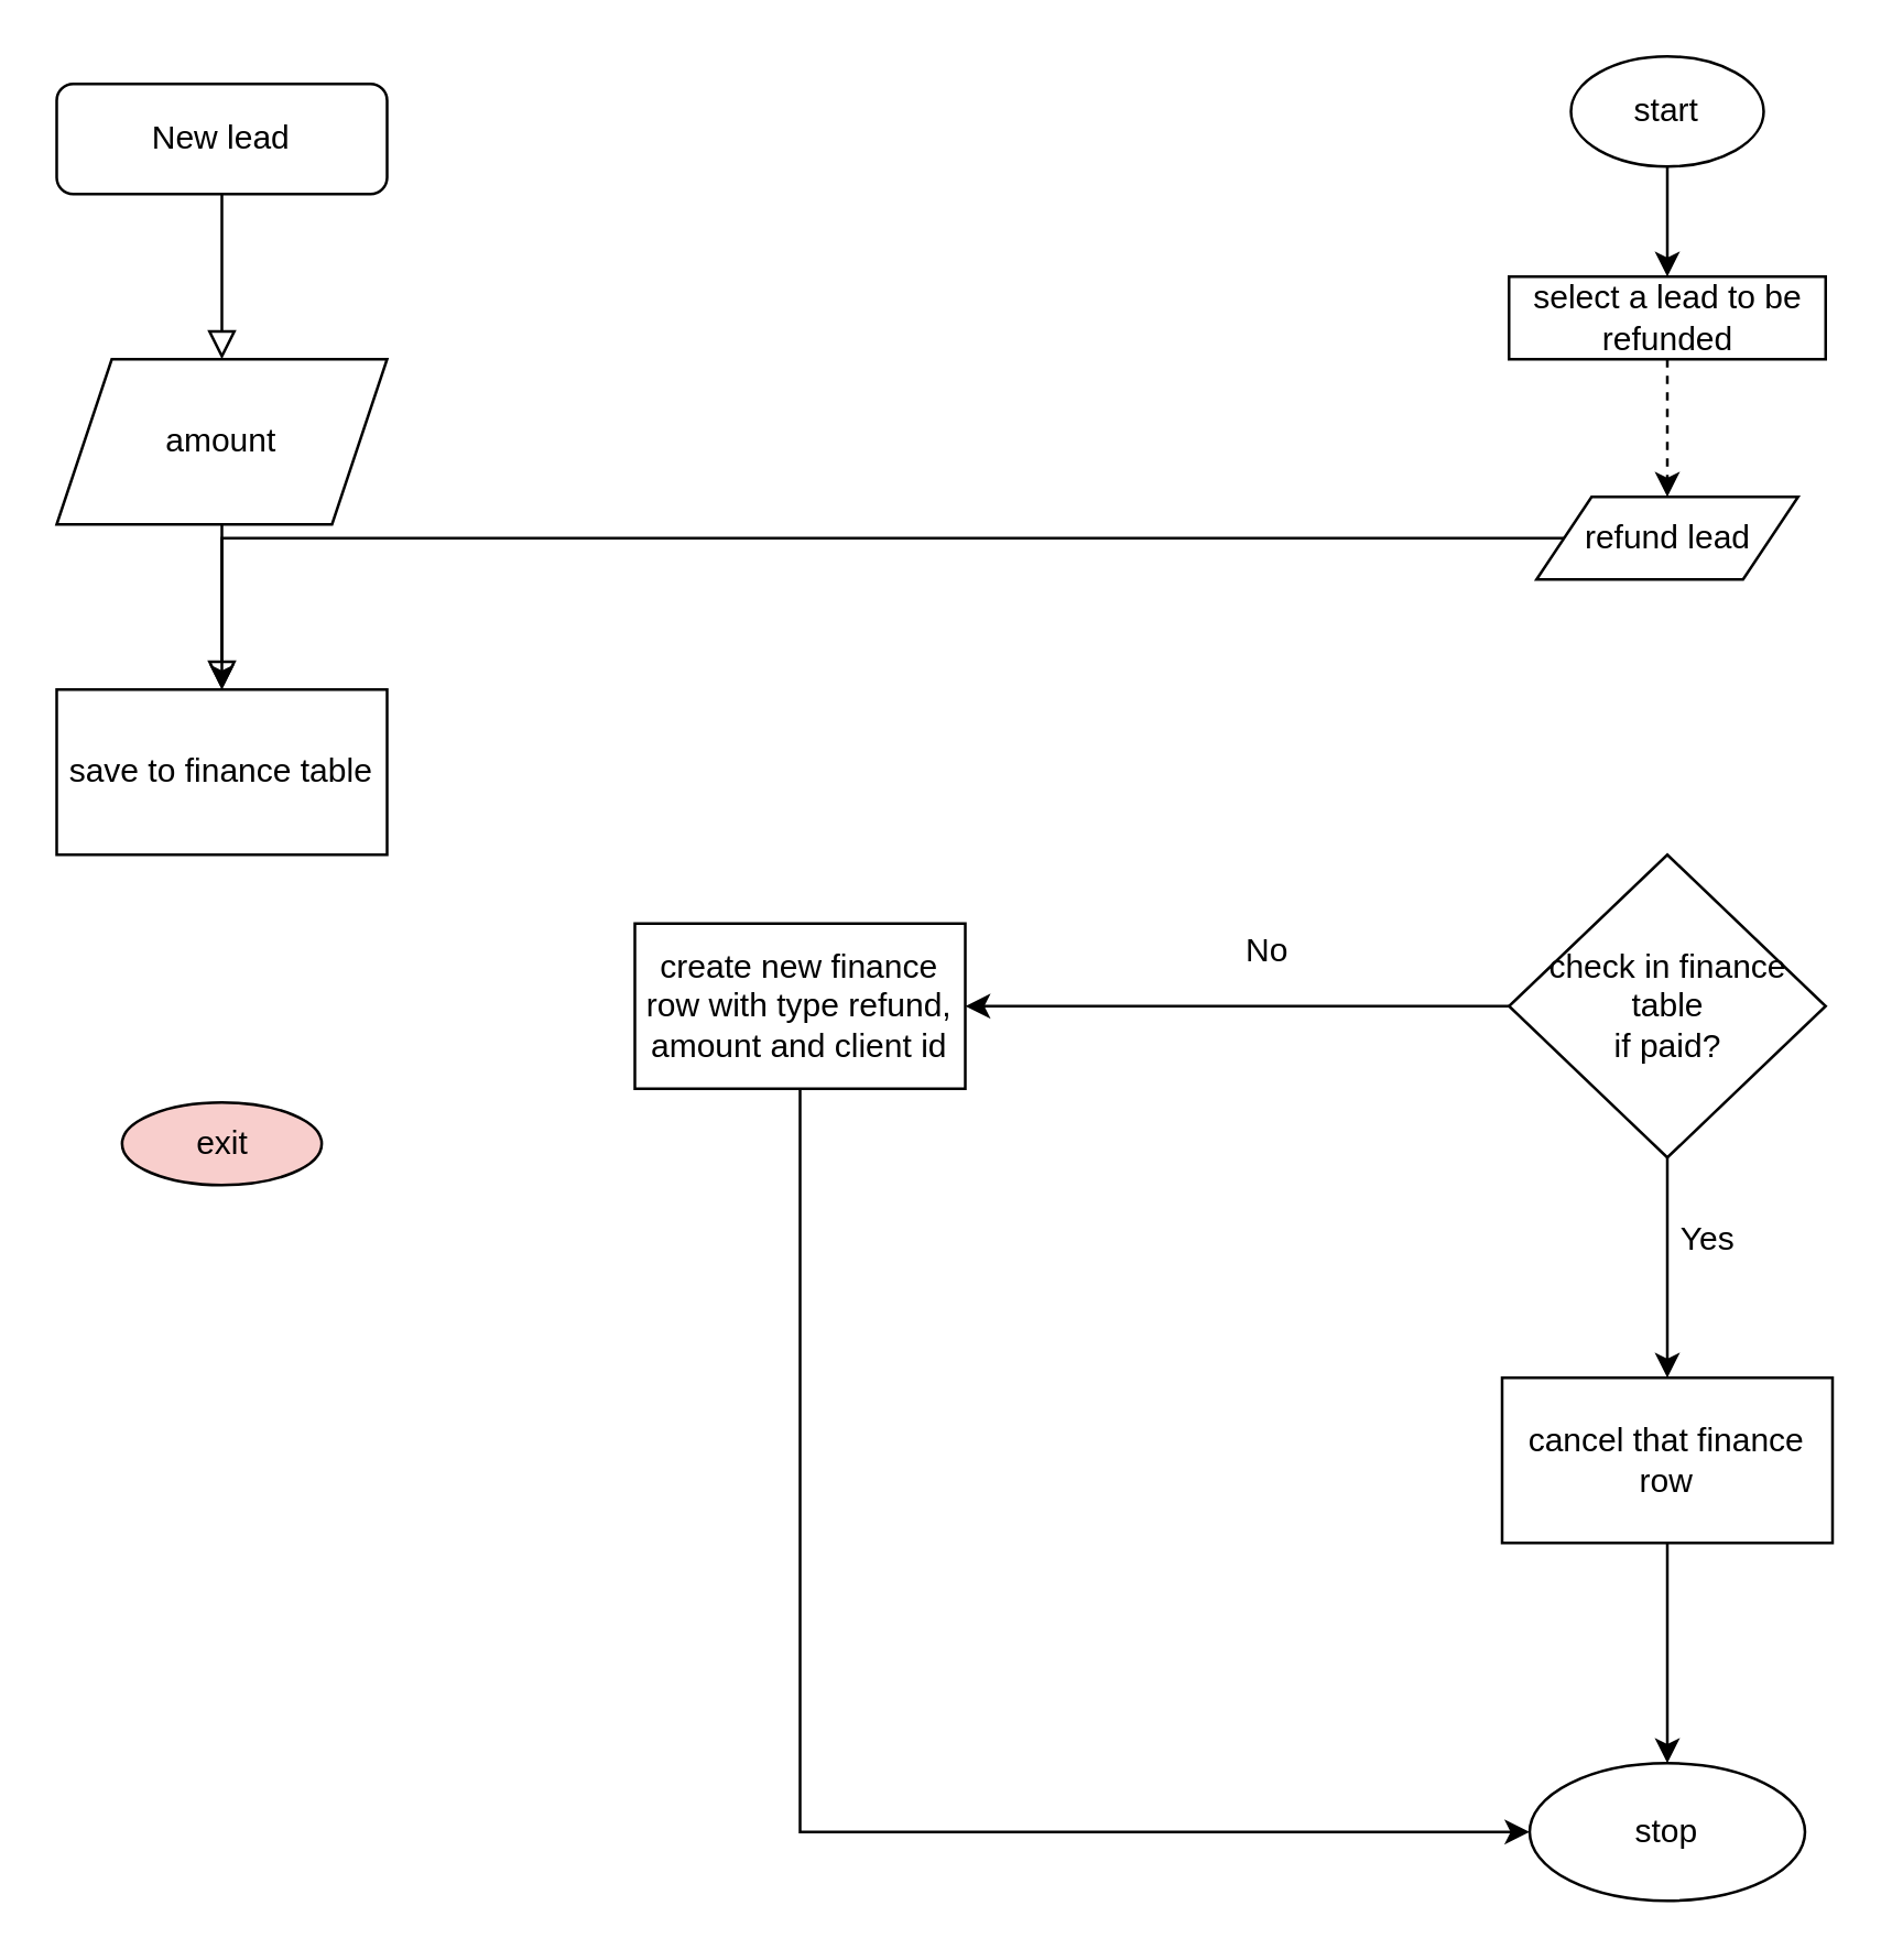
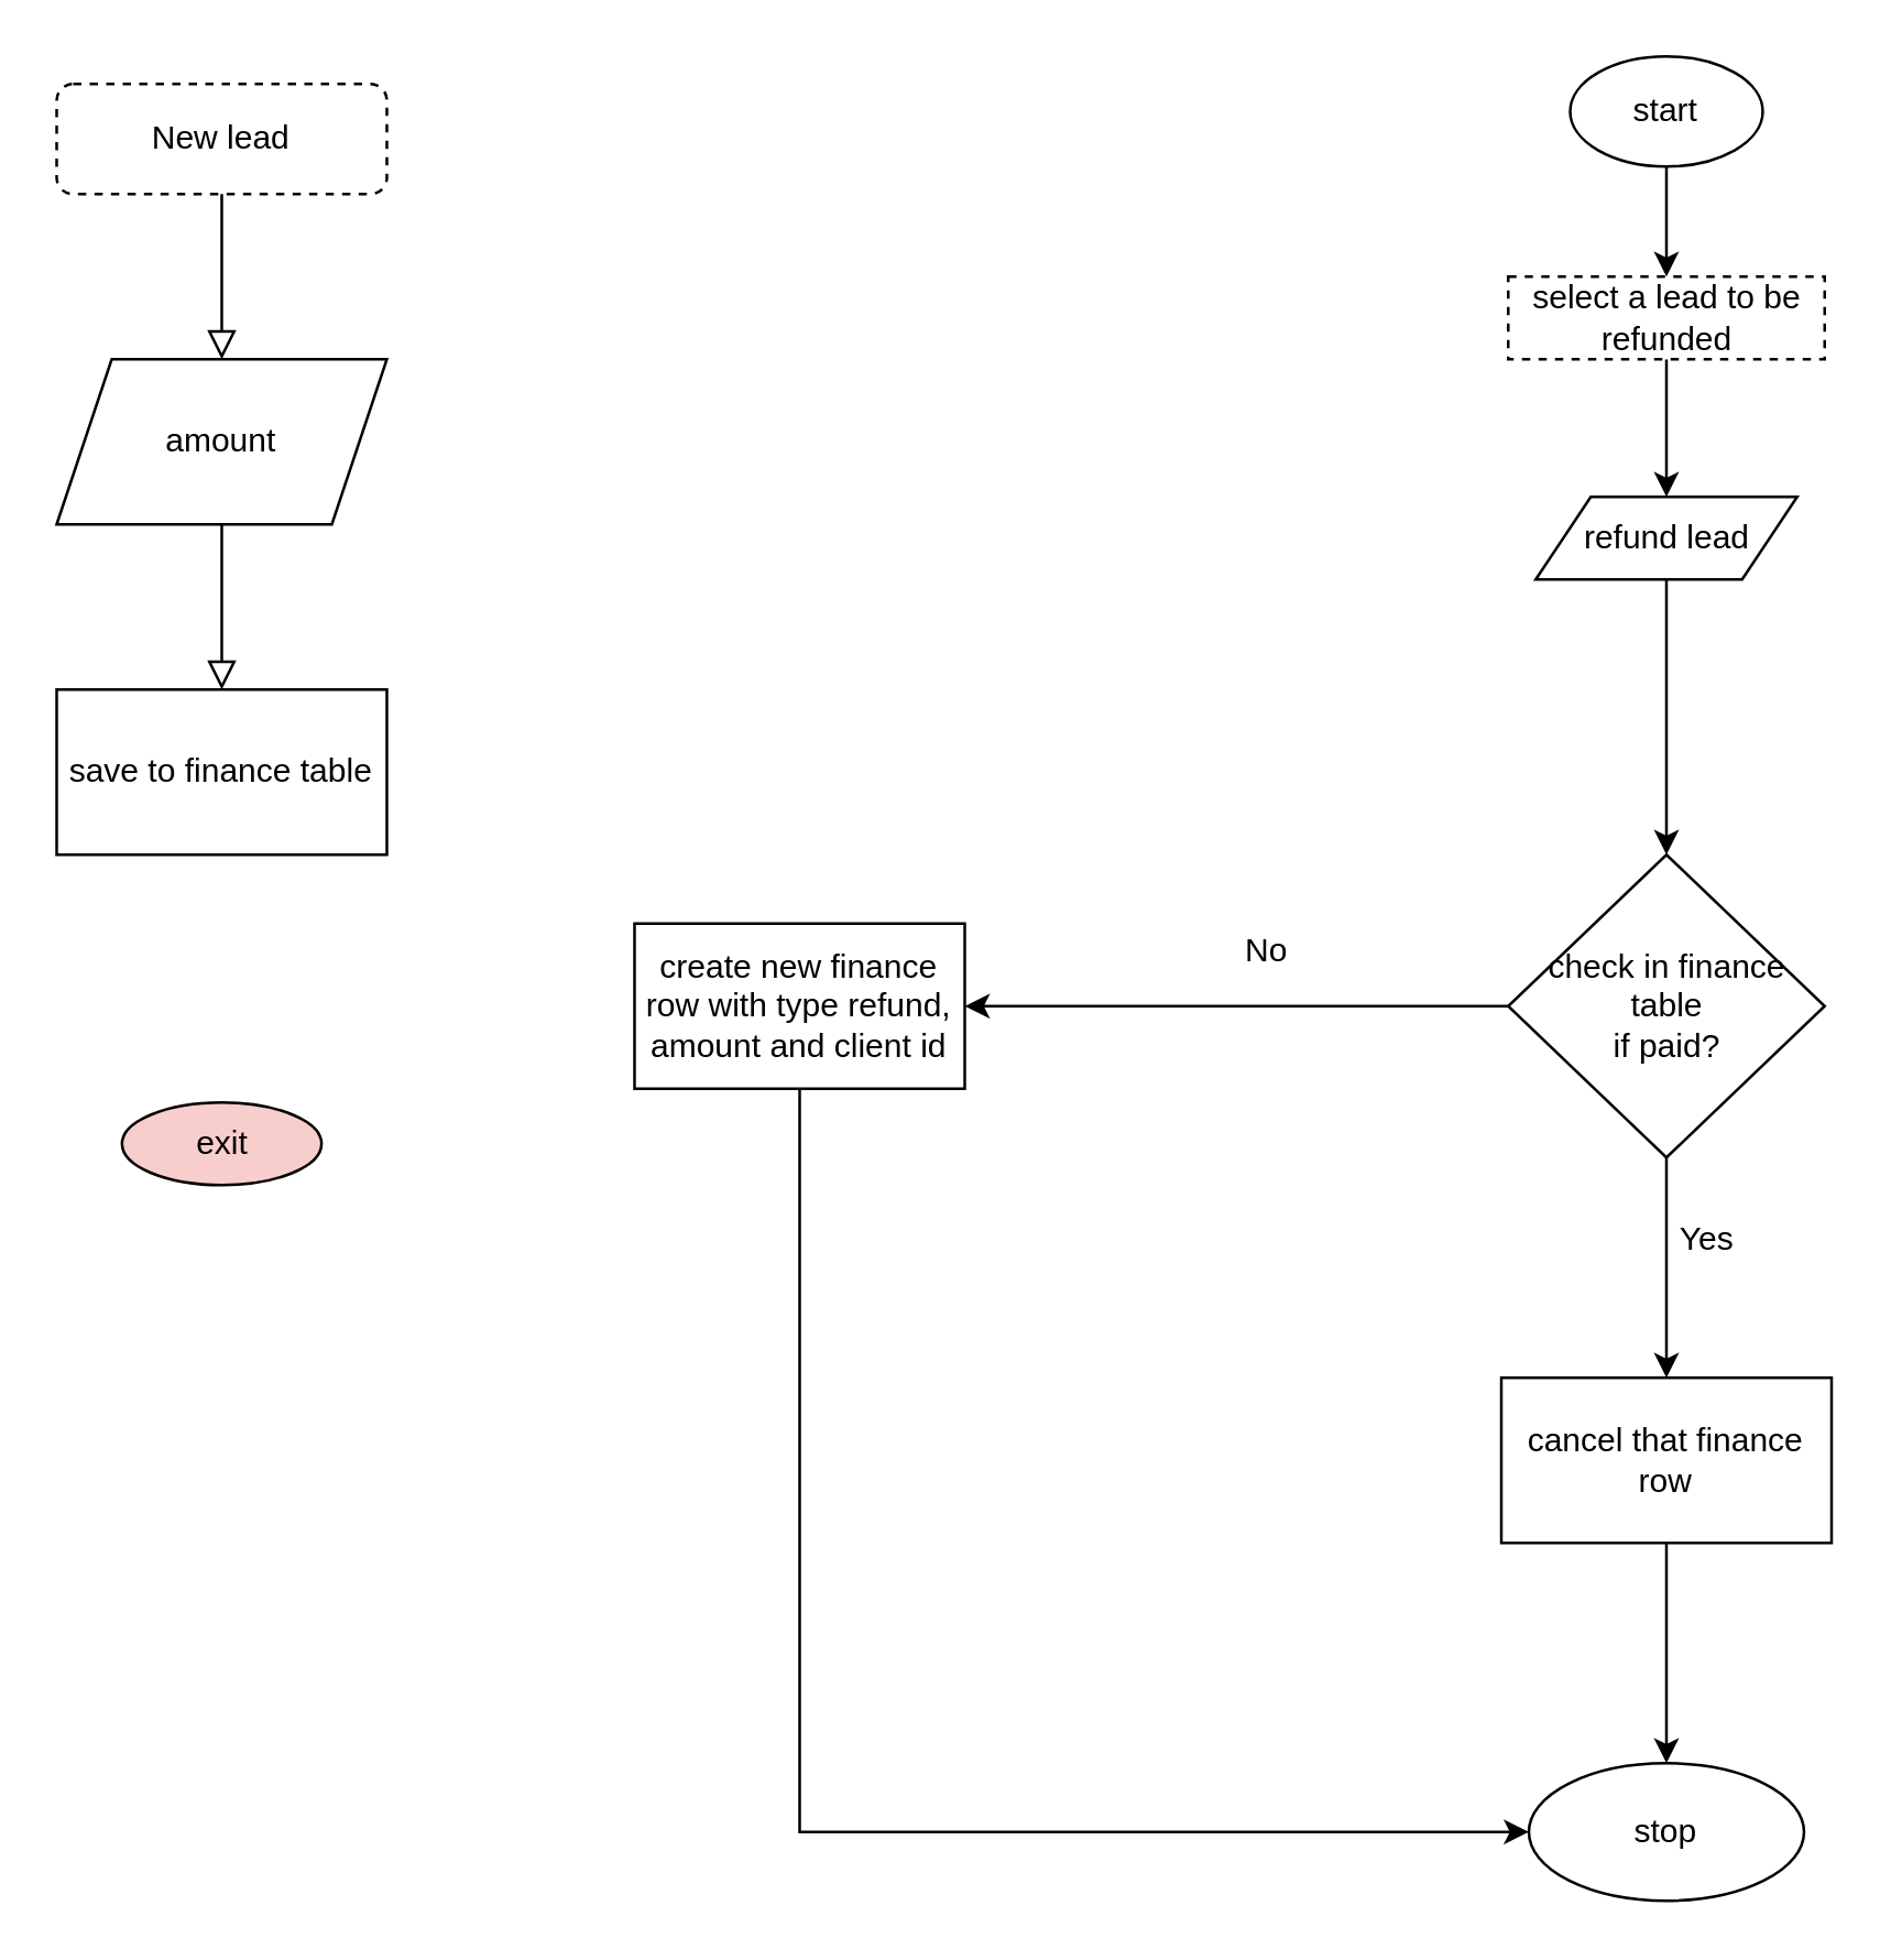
  <mxCell id="0" />
  <mxCell id="1" parent="0" />
- <mxCell id="2" value="New lead" style="rounded=1;whiteSpace=wrap;html=1;fontSize=12;glass=0;strokeWidth=1;shadow=0;" parent="1" vertex="1"><mxGeometry x="20" y="30" width="120" height="40" as="geometry" /></mxCell>
+ <mxCell id="2" value="New lead" style="rounded=1;whiteSpace=wrap;html=1;fontSize=12;glass=0;strokeWidth=1;shadow=0;dashed=1;" parent="1" vertex="1"><mxGeometry x="20" y="30" width="120" height="40" as="geometry" /></mxCell>
  <mxCell id="3" value="amount" style="shape=parallelogram;perimeter=parallelogramPerimeter;whiteSpace=wrap;html=1;fixedSize=1;" vertex="1" parent="1"><mxGeometry x="20" y="130" width="120" height="60" as="geometry" /></mxCell>
  <mxCell id="4" value="" style="rounded=0;html=1;jettySize=auto;orthogonalLoop=1;fontSize=11;endArrow=block;endFill=0;endSize=8;strokeWidth=1;shadow=0;labelBackgroundColor=none;edgeStyle=orthogonalEdgeStyle;" edge="1" parent="1" source="2" target="3"><mxGeometry relative="1" as="geometry"><mxPoint x="80" y="70" as="sourcePoint" /><mxPoint x="110" y="190" as="targetPoint" /></mxGeometry></mxCell>
  <mxCell id="5" value="save to finance table&lt;br&gt;" style="rounded=0;whiteSpace=wrap;html=1;" vertex="1" parent="1"><mxGeometry x="20" y="250" width="120" height="60" as="geometry" /></mxCell>
  <mxCell id="6" value="" style="rounded=0;html=1;jettySize=auto;orthogonalLoop=1;fontSize=11;endArrow=block;endFill=0;endSize=8;strokeWidth=1;shadow=0;labelBackgroundColor=none;edgeStyle=orthogonalEdgeStyle;" edge="1" parent="1" source="3" target="5"><mxGeometry relative="1" as="geometry"><mxPoint x="80" y="190" as="sourcePoint" /><mxPoint x="80" y="300" as="targetPoint" /></mxGeometry></mxCell>
  <mxCell id="7" value="exit&lt;br&gt;" style="ellipse;whiteSpace=wrap;html=1;fillColor=#f8cecc;" vertex="1" parent="1"><mxGeometry x="43.75" y="400" width="72.5" height="30" as="geometry" /></mxCell>
- <mxCell id="8" value="" style="edgeStyle=orthogonalEdgeStyle;rounded=0;orthogonalLoop=1;jettySize=auto;html=1;dashed=1;" edge="1" parent="1" source="22" target="11"><mxGeometry relative="1" as="geometry" /></mxCell>
+ <mxCell id="8" value="" style="edgeStyle=orthogonalEdgeStyle;rounded=0;orthogonalLoop=1;jettySize=auto;html=1;" edge="1" parent="1" source="22" target="11"><mxGeometry relative="1" as="geometry" /></mxCell>
  <mxCell id="9" value="start&lt;br&gt;" style="ellipse;whiteSpace=wrap;html=1;" vertex="1" parent="1"><mxGeometry x="570" y="20" width="70" height="40" as="geometry" /></mxCell>
- <mxCell id="10" value="" style="edgeStyle=orthogonalEdgeStyle;rounded=0;orthogonalLoop=1;jettySize=auto;html=1;" edge="1" parent="1" source="11" target="5"><mxGeometry relative="1" as="geometry" /></mxCell>
+ <mxCell id="10" value="" style="edgeStyle=orthogonalEdgeStyle;rounded=0;orthogonalLoop=1;jettySize=auto;html=1;" edge="1" parent="1" source="11" target="14"><mxGeometry relative="1" as="geometry" /></mxCell>
  <mxCell id="11" value="refund lead" style="shape=parallelogram;perimeter=parallelogramPerimeter;whiteSpace=wrap;html=1;fixedSize=1;" vertex="1" parent="1"><mxGeometry x="557.5" y="180" width="95" height="30" as="geometry" /></mxCell>
  <mxCell id="12" value="" style="edgeStyle=orthogonalEdgeStyle;rounded=0;orthogonalLoop=1;jettySize=auto;html=1;" edge="1" parent="1" source="14" target="16"><mxGeometry relative="1" as="geometry" /></mxCell>
  <mxCell id="13" value="" style="edgeStyle=orthogonalEdgeStyle;rounded=0;orthogonalLoop=1;jettySize=auto;html=1;" edge="1" parent="1" source="14" target="19"><mxGeometry relative="1" as="geometry" /></mxCell>
  <mxCell id="14" value="check in finance table&lt;br&gt;if paid?" style="rhombus;whiteSpace=wrap;html=1;" vertex="1" parent="1"><mxGeometry x="547.5" y="310" width="115" height="110" as="geometry" /></mxCell>
  <mxCell id="15" value="" style="edgeStyle=orthogonalEdgeStyle;rounded=0;orthogonalLoop=1;jettySize=auto;html=1;" edge="1" parent="1" source="16" target="20"><mxGeometry relative="1" as="geometry" /></mxCell>
  <mxCell id="16" value="cancel that finance row" style="rounded=0;whiteSpace=wrap;html=1;" vertex="1" parent="1"><mxGeometry x="545" y="500" width="120" height="60" as="geometry" /></mxCell>
  <mxCell id="17" value="Yes" style="text;html=1;strokeColor=none;fillColor=none;align=center;verticalAlign=middle;whiteSpace=wrap;rounded=0;" vertex="1" parent="1"><mxGeometry x="600" y="440" width="40" height="20" as="geometry" /></mxCell>
  <mxCell id="18" style="edgeStyle=orthogonalEdgeStyle;rounded=0;orthogonalLoop=1;jettySize=auto;html=1;entryX=0;entryY=0.5;entryDx=0;entryDy=0;" edge="1" parent="1" source="19" target="20"><mxGeometry relative="1" as="geometry"><Array as="points"><mxPoint x="290" y="665" /></Array></mxGeometry></mxCell>
  <mxCell id="19" value="create new finance row with type refund, amount and client id" style="rounded=0;whiteSpace=wrap;html=1;" vertex="1" parent="1"><mxGeometry x="230" y="335" width="120" height="60" as="geometry" /></mxCell>
  <mxCell id="20" value="stop" style="ellipse;whiteSpace=wrap;html=1;" vertex="1" parent="1"><mxGeometry x="555" y="640" width="100" height="50" as="geometry" /></mxCell>
  <mxCell id="21" value="No" style="text;html=1;strokeColor=none;fillColor=none;align=center;verticalAlign=middle;whiteSpace=wrap;rounded=0;" vertex="1" parent="1"><mxGeometry x="440" y="335" width="40" height="20" as="geometry" /></mxCell>
- <mxCell id="22" value="select a lead to be refunded" style="rounded=0;whiteSpace=wrap;html=1;" vertex="1" parent="1"><mxGeometry x="547.5" y="100" width="115" height="30" as="geometry" /></mxCell>
+ <mxCell id="22" value="select a lead to be refunded" style="rounded=0;whiteSpace=wrap;html=1;dashed=1;" vertex="1" parent="1"><mxGeometry x="547.5" y="100" width="115" height="30" as="geometry" /></mxCell>
  <mxCell id="23" value="" style="edgeStyle=orthogonalEdgeStyle;rounded=0;orthogonalLoop=1;jettySize=auto;html=1;" edge="1" parent="1" source="9" target="22"><mxGeometry relative="1" as="geometry"><mxPoint x="605" y="60" as="sourcePoint" /><mxPoint x="605" y="140" as="targetPoint" /></mxGeometry></mxCell>
